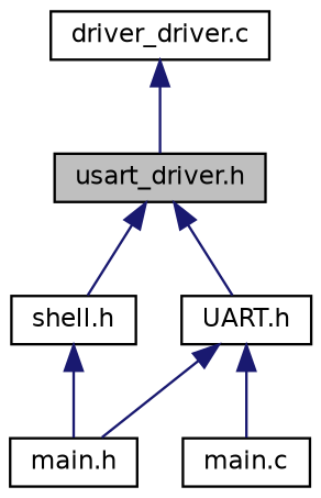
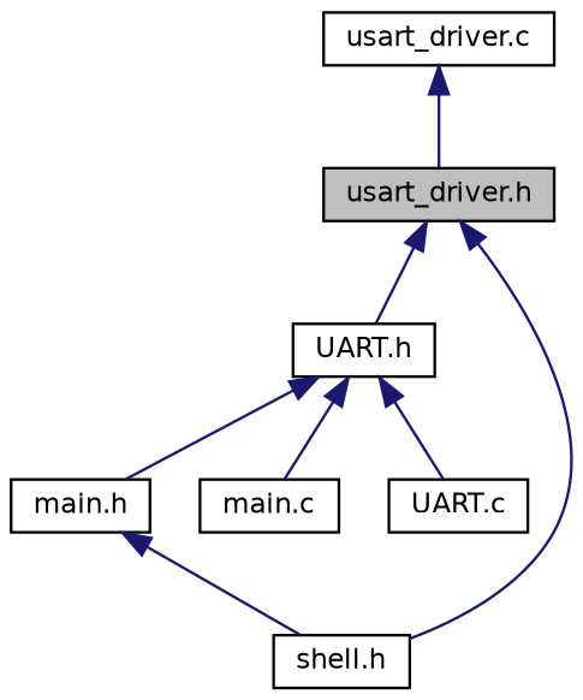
  digraph {
    node [color=black fillcolor=white fontname=Helvetica fontsize=10 shape=record style=filled]
    edge [color=midnightblue dir=back fontname=Helvetica fontsize=10 labelfontname=Helvetica labelfontsize=10 style=solid]
    n1 [fillcolor=grey75 fontcolor=black height=0.2 label="usart_driver.h" width=0.4]
    n2 [height=0.2 label="UART.h" width=0.4]
    n3 [height=0.2 label="shell.h" width=0.4]
    n4 [height=0.2 label="main.h" width=0.4]
    n5 [height=0.2 label="main.c" width=0.4]
-   n7 [height=0.2 label="driver_driver.c" width=0.4]
+   n6 [height=0.2 label="UART.c" width=0.4]
+   n7 [height=0.2 label="usart_driver.c" width=0.4]
    n1 -> n2
    n1 -> n3
    n2 -> n4
    n2 -> n5
-   n3 -> n4
+   n2 -> n6
+   n4 -> n3
    n7 -> n1
  }
